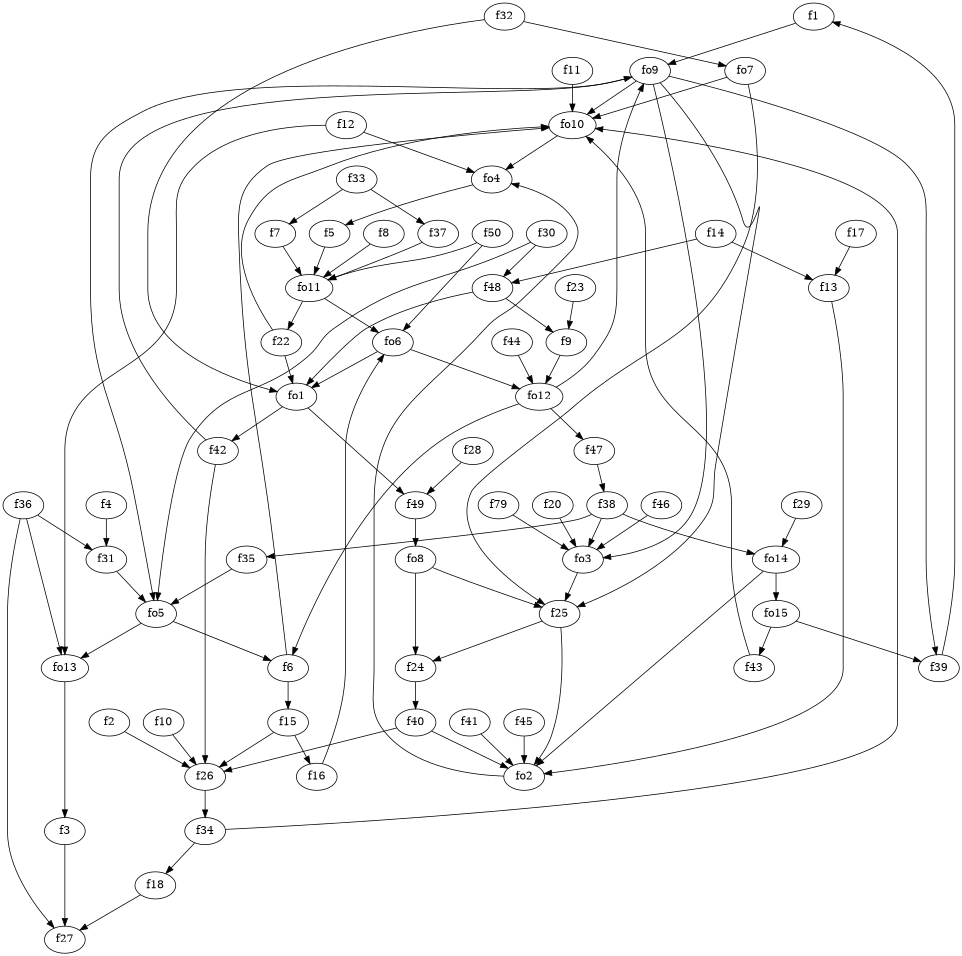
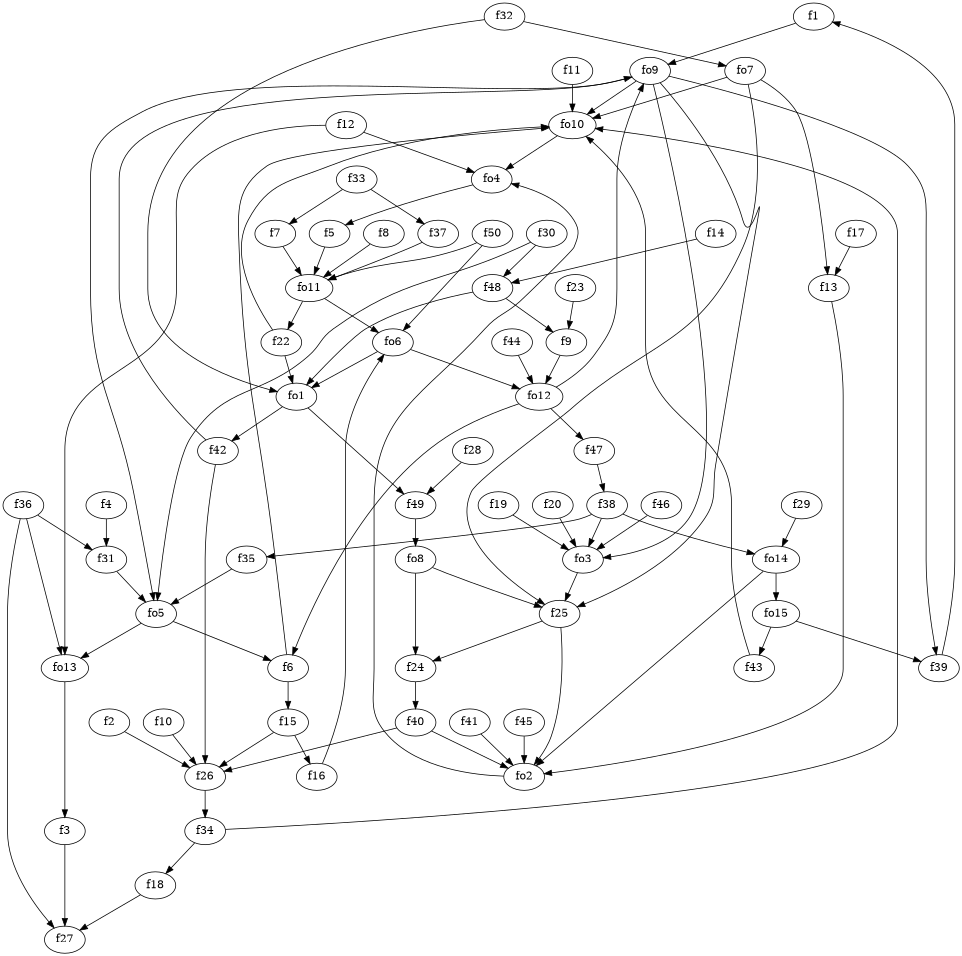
  strict digraph {
    edge [weight=2]
    f1
    fo9
    fo10
    fo3
    f25
    fo5
    f39
    f2
    f26
    f34
    f33
    f7
    f37
    f3
    f27
    f4
    f31
    f5
    fo11
    fo6
    f22
    f6
    f15
    f16
    fo4
    f8
    f9
    fo12
    f47
    f10
    f11
    f12
    fo13
    f13
    fo2
    f14
    f48
    fo1
    f17
    f18
-   f19 [label=f79]
+   f19
    f20
    fo7
    f49
    f42
    f23
    f24
    f40
    f28
    fo8
    f29
    fo14
    fo15
    f30
    f32
    f35
    f36
    f38
    f41
    f43
    f44
    f45
    f46
    f50
    f1 -> fo9
    fo9 -> fo10
    fo9 -> fo3
    fo9 -> f25
    fo9 -> fo5
    fo9 -> f39
    fo10 -> fo4
    fo3 -> f25
    f25 -> fo2
    f25 -> f24
    fo5 -> f6
    fo5 -> fo13
    f39 -> f1
    f2 -> f26
    f26 -> f34
    f34 -> fo10
    f34 -> f18
    f33 -> f7
    f33 -> f37
    f7 -> fo11
    f37 -> fo11
    f3 -> f27
    f4 -> f31
    f31 -> fo5
    f5 -> fo11
    fo11 -> fo6
    fo11 -> f22
    fo6 -> fo12
    fo6 -> fo1
    f22 -> fo10
    f22 -> fo1
    f6 -> fo10
    f6 -> f15
    f15 -> f26
    f15 -> f16
    f16 -> fo6
    fo4 -> f5
    f8 -> fo11
    f9 -> fo12
    fo12 -> fo9
    fo12 -> f6
    fo12 -> f47
    f47 -> f38
    f10 -> f26
    f11 -> fo10
    f12 -> fo4
    f12 -> fo13
    fo13 -> f3
    f13 -> fo2
    fo2 -> fo4
    f14 -> f48
    f48 -> f9
    f48 -> fo1
    fo1 -> f49
    fo1 -> f42
    f17 -> f13
    f18 -> f27
    f19 -> fo3
    f20 -> fo3
    fo7 -> fo10
    fo7 -> f25
-   f14 -> f13
+   fo7 -> f13
    f49 -> fo8
    f42 -> fo9
    f42 -> f26
    f23 -> f9
    f24 -> f40
    f40 -> f26
    f40 -> fo2
    f28 -> f49
    fo8 -> f25
    fo8 -> f24
    f29 -> fo14
    fo14 -> fo2
    fo14 -> fo15
    fo15 -> f39
    fo15 -> f43
    f30 -> fo5
    f30 -> f48
    f32 -> fo1
    f32 -> fo7
    f35 -> fo5
    f36 -> f27
    f36 -> f31
    f36 -> fo13
    f38 -> fo3
    f38 -> fo14
    f38 -> f35
    f41 -> fo2
    f43 -> fo10
    f44 -> fo12
    f45 -> fo2
    f46 -> fo3
    f50 -> fo11
    f50 -> fo6
  }
